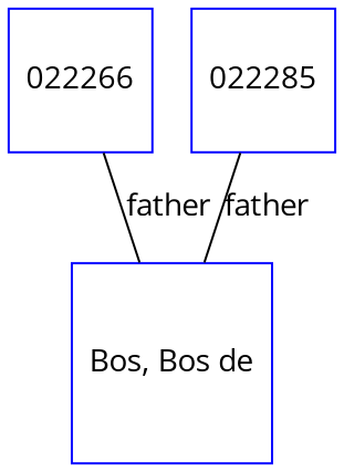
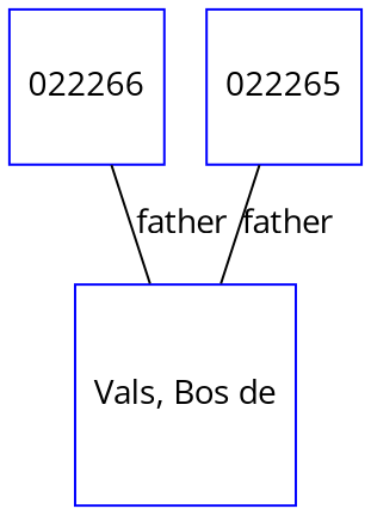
  digraph {
    fontname="Open Sans"
    node [color=blue fontname="Open Sans" regular=1 shape=box]
    edge [arrowsize=0.0 dir=none fontname="Open Sans"]
    n1 [label=022266]
-   n2 [label="Bos, Bos de"]
-   n3 [label=022285]
+   n2 [label="Vals, Bos de"]
+   n3 [label=022265]
    n1 -> n2 [label=father]
    n3 -> n2 [label=father]
  }
